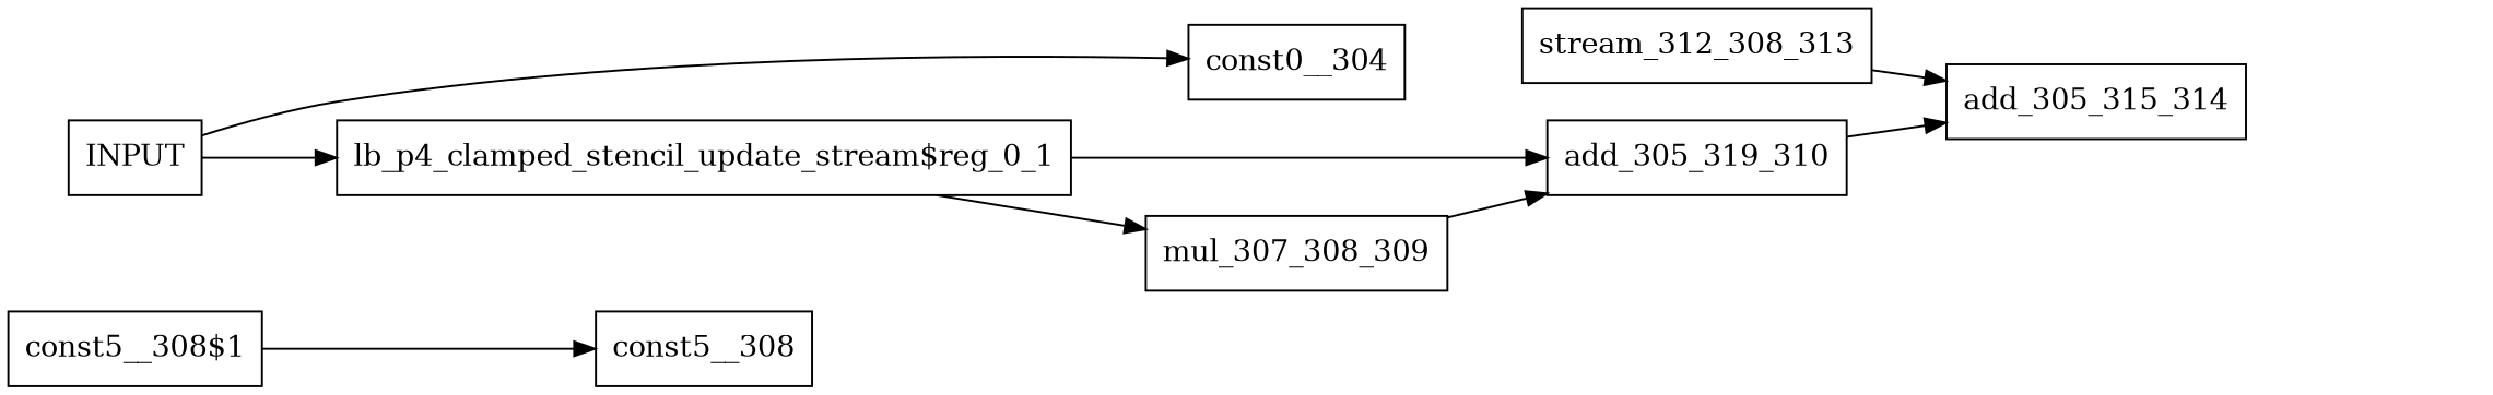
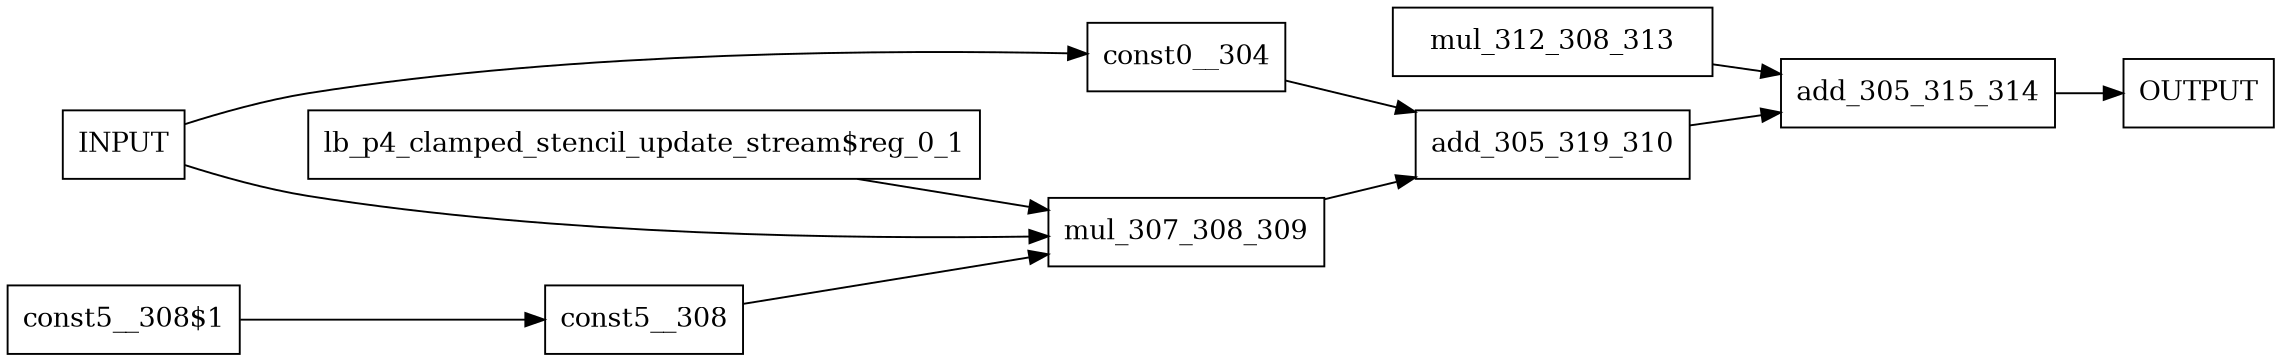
  digraph {
    rankdir=LR
    node [shape=box]
    n1 [label=add_305_319_310]
    const0__304
    n3 [label=add_305_315_314]
+   OUTPUT
    const5__308
    mul_307_308_309
    "const5__308$1"
-   mul_312_308_313 [label=stream_312_308_313]
+   mul_312_308_313
    INPUT
    "lb_p4_clamped_stencil_update_stream$reg_0_1"
    n1 -> n3
-   "lb_p4_clamped_stencil_update_stream$reg_0_1" -> n1
+   const0__304 -> n1
+   n3 -> OUTPUT
+   const5__308 -> mul_307_308_309
    mul_307_308_309 -> n1
    "const5__308$1" -> const5__308
    mul_312_308_313 -> n3
    INPUT -> const0__304
-   INPUT -> "lb_p4_clamped_stencil_update_stream$reg_0_1"
+   INPUT -> mul_307_308_309
    "lb_p4_clamped_stencil_update_stream$reg_0_1" -> mul_307_308_309
  }
